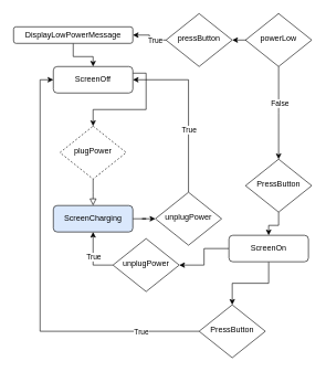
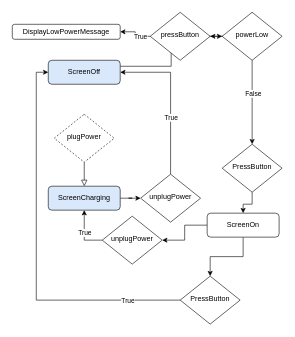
  <mxCell id="0" />
  <mxCell id="1" parent="0" />
- <mxCell id="2" style="edgeStyle=orthogonalEdgeStyle;rounded=0;orthogonalLoop=1;jettySize=auto;html=1;exitX=1;exitY=0.25;exitDx=0;exitDy=0;" edge="1" parent="1" source="3" target="5"><mxGeometry relative="1" as="geometry" /></mxCell>
- <mxCell id="3" value="ScreenOff" style="rounded=1;whiteSpace=wrap;html=1;fontSize=12;glass=0;strokeWidth=1;shadow=0;" vertex="1" parent="1"><mxGeometry x="80" y="100" width="120" height="40" as="geometry" /></mxCell>
+ <mxCell id="2" style="edgeStyle=orthogonalEdgeStyle;rounded=0;orthogonalLoop=1;jettySize=auto;html=1;exitX=1;exitY=0.25;exitDx=0;exitDy=0;entryX=0;entryY=0.5;entryDx=0;entryDy=0;" edge="1" parent="1" source="3" target="15"><mxGeometry relative="1" as="geometry" /></mxCell>
+ <mxCell id="3" value="ScreenOff" style="rounded=1;whiteSpace=wrap;html=1;fontSize=12;glass=0;strokeWidth=1;shadow=0;fillColor=#dae8fc;" vertex="1" parent="1"><mxGeometry x="80" y="100" width="120" height="40" as="geometry" /></mxCell>
  <mxCell id="4" value="True" style="rounded=0;html=1;jettySize=auto;orthogonalLoop=1;fontSize=11;endArrow=block;endFill=0;endSize=8;strokeWidth=1;shadow=0;labelBackgroundColor=none;edgeStyle=orthogonalEdgeStyle;" edge="1" parent="1" source="5"><mxGeometry y="30" relative="1" as="geometry"><mxPoint as="offset" /><mxPoint x="140" y="310" as="targetPoint" /></mxGeometry></mxCell>
  <mxCell id="5" value="plugPower" style="rhombus;whiteSpace=wrap;html=1;shadow=0;fontFamily=Helvetica;fontSize=12;align=center;strokeWidth=1;spacing=6;spacingTop=-4;dashed=1;" vertex="1" parent="1"><mxGeometry x="90" y="190" width="100" height="80" as="geometry" /></mxCell>
  <mxCell id="6" style="edgeStyle=orthogonalEdgeStyle;rounded=0;orthogonalLoop=1;jettySize=auto;html=1;entryX=0;entryY=0.5;entryDx=0;entryDy=0;" edge="1" parent="1" source="7" target="10"><mxGeometry relative="1" as="geometry" /></mxCell>
  <mxCell id="7" value="ScreenCharging" style="rounded=1;whiteSpace=wrap;html=1;fontSize=12;glass=0;strokeWidth=1;shadow=0;fillColor=#dae8fc;" vertex="1" parent="1"><mxGeometry x="80" y="310" width="120" height="40" as="geometry" /></mxCell>
  <mxCell id="8" style="edgeStyle=orthogonalEdgeStyle;rounded=0;orthogonalLoop=1;jettySize=auto;html=1;entryX=1;entryY=0.5;entryDx=0;entryDy=0;" edge="1" parent="1" source="10" target="3"><mxGeometry relative="1" as="geometry"><Array as="points"><mxPoint x="284" y="120" /></Array></mxGeometry></mxCell>
  <mxCell id="9" value="True" style="edgeLabel;html=1;align=center;verticalAlign=middle;resizable=0;points=[];" vertex="1" connectable="0" parent="8"><mxGeometry x="-0.25" relative="1" as="geometry"><mxPoint as="offset" /></mxGeometry></mxCell>
  <mxCell id="10" value="unplugPower" style="rhombus;whiteSpace=wrap;html=1;shadow=0;fontFamily=Helvetica;fontSize=12;align=center;strokeWidth=1;spacing=6;spacingTop=-4;" vertex="1" parent="1"><mxGeometry x="234" y="290" width="100" height="80" as="geometry" /></mxCell>
  <mxCell id="11" style="edgeStyle=orthogonalEdgeStyle;rounded=0;orthogonalLoop=1;jettySize=auto;html=1;exitX=0.5;exitY=0;exitDx=0;exitDy=0;entryX=1;entryY=0.5;entryDx=0;entryDy=0;" edge="1" parent="1" source="15" target="18"><mxGeometry relative="1" as="geometry"><mxPoint x="280" y="50" as="targetPoint" /><Array as="points"><mxPoint x="420" y="60" /></Array></mxGeometry></mxCell>
  <mxCell id="12" value="True" style="edgeLabel;html=1;align=center;verticalAlign=middle;resizable=0;points=[];" vertex="1" connectable="0" parent="11"><mxGeometry x="-0.15" y="-2" relative="1" as="geometry"><mxPoint as="offset" /></mxGeometry></mxCell>
  <mxCell id="13" style="edgeStyle=orthogonalEdgeStyle;rounded=0;orthogonalLoop=1;jettySize=auto;html=1;" edge="1" parent="1" source="15"><mxGeometry relative="1" as="geometry"><mxPoint x="420" y="240" as="targetPoint" /></mxGeometry></mxCell>
  <mxCell id="14" value="False" style="edgeLabel;html=1;align=center;verticalAlign=middle;resizable=0;points=[];" vertex="1" connectable="0" parent="13"><mxGeometry x="-0.222" y="1" relative="1" as="geometry"><mxPoint as="offset" /></mxGeometry></mxCell>
  <mxCell id="15" value="powerLow" style="rhombus;whiteSpace=wrap;html=1;shadow=0;fontFamily=Helvetica;fontSize=12;align=center;strokeWidth=1;spacing=6;spacingTop=-4;" vertex="1" parent="1"><mxGeometry x="370" y="20" width="100" height="80" as="geometry" /></mxCell>
  <mxCell id="16" style="edgeStyle=orthogonalEdgeStyle;rounded=0;orthogonalLoop=1;jettySize=auto;html=1;exitX=0;exitY=0.5;exitDx=0;exitDy=0;entryX=1;entryY=0.5;entryDx=0;entryDy=0;" edge="1" parent="1" source="18" target="25"><mxGeometry relative="1" as="geometry" /></mxCell>
  <mxCell id="17" value="True" style="edgeLabel;html=1;align=center;verticalAlign=middle;resizable=0;points=[];" vertex="1" connectable="0" parent="16"><mxGeometry x="-0.413" relative="1" as="geometry"><mxPoint as="offset" /></mxGeometry></mxCell>
  <mxCell id="18" value="pressButton" style="rhombus;whiteSpace=wrap;html=1;shadow=0;fontFamily=Helvetica;fontSize=12;align=center;strokeWidth=1;spacing=6;spacingTop=-4;" vertex="1" parent="1"><mxGeometry x="250" width="100" height="80" as="geometry" y="20" /></mxCell>
  <mxCell id="19" style="edgeStyle=orthogonalEdgeStyle;rounded=0;orthogonalLoop=1;jettySize=auto;html=1;" edge="1" parent="1" source="20" target="23"><mxGeometry relative="1" as="geometry" /></mxCell>
  <mxCell id="20" value="PressButton" style="rhombus;whiteSpace=wrap;html=1;shadow=0;fontFamily=Helvetica;fontSize=12;align=center;strokeWidth=1;spacing=6;spacingTop=-4;" vertex="1" parent="1"><mxGeometry x="370" y="240" width="100" height="80" as="geometry" /></mxCell>
  <mxCell id="21" style="edgeStyle=orthogonalEdgeStyle;rounded=0;orthogonalLoop=1;jettySize=auto;html=1;entryX=0.5;entryY=0;entryDx=0;entryDy=0;" edge="1" parent="1" source="23" target="28"><mxGeometry relative="1" as="geometry" /></mxCell>
  <mxCell id="22" style="edgeStyle=orthogonalEdgeStyle;rounded=0;orthogonalLoop=1;jettySize=auto;html=1;exitX=0;exitY=0.5;exitDx=0;exitDy=0;entryX=1;entryY=0.5;entryDx=0;entryDy=0;" edge="1" parent="1" source="23" target="31"><mxGeometry relative="1" as="geometry" /></mxCell>
  <mxCell id="23" value="ScreenOn" style="rounded=1;whiteSpace=wrap;html=1;fontSize=12;glass=0;strokeWidth=1;shadow=0;" vertex="1" parent="1"><mxGeometry x="345" y="355" width="120" height="40" as="geometry" /></mxCell>
- <mxCell id="24" style="edgeStyle=orthogonalEdgeStyle;rounded=0;orthogonalLoop=1;jettySize=auto;html=1;exitX=0.5;exitY=1;exitDx=0;exitDy=0;entryX=0.5;entryY=0;entryDx=0;entryDy=0;" edge="1" parent="1" source="25" target="3"><mxGeometry relative="1" as="geometry" /></mxCell>
  <mxCell id="25" value="DisplayLowPowerMessage" style="rounded=1;whiteSpace=wrap;html=1;fontSize=12;glass=0;strokeWidth=1;shadow=0;" vertex="1" parent="1"><mxGeometry x="20" y="40" width="180" height="25" as="geometry" /></mxCell>
  <mxCell id="26" style="edgeStyle=orthogonalEdgeStyle;rounded=0;orthogonalLoop=1;jettySize=auto;html=1;exitX=0;exitY=0.5;exitDx=0;exitDy=0;entryX=0;entryY=0.5;entryDx=0;entryDy=0;" edge="1" parent="1" source="28" target="3"><mxGeometry relative="1" as="geometry" /></mxCell>
  <mxCell id="27" value="True" style="edgeLabel;html=1;align=center;verticalAlign=middle;resizable=0;points=[];" vertex="1" connectable="0" parent="26"><mxGeometry x="-0.725" y="1" relative="1" as="geometry"><mxPoint as="offset" /></mxGeometry></mxCell>
  <mxCell id="28" value="PressButton" style="rhombus;whiteSpace=wrap;html=1;shadow=0;fontFamily=Helvetica;fontSize=12;align=center;strokeWidth=1;spacing=6;spacingTop=-4;" vertex="1" parent="1"><mxGeometry x="300" y="460" width="100" height="80" as="geometry" /></mxCell>
  <mxCell id="29" style="edgeStyle=orthogonalEdgeStyle;rounded=0;orthogonalLoop=1;jettySize=auto;html=1;exitX=0;exitY=0.5;exitDx=0;exitDy=0;entryX=0.5;entryY=1;entryDx=0;entryDy=0;" edge="1" parent="1" source="31" target="7"><mxGeometry relative="1" as="geometry" /></mxCell>
  <mxCell id="30" value="True" style="edgeLabel;html=1;align=center;verticalAlign=middle;resizable=0;points=[];" vertex="1" connectable="0" parent="29"><mxGeometry x="0.075" relative="1" as="geometry"><mxPoint as="offset" /></mxGeometry></mxCell>
  <mxCell id="31" value="unplugPower" style="rhombus;whiteSpace=wrap;html=1;shadow=0;fontFamily=Helvetica;fontSize=12;align=center;strokeWidth=1;spacing=6;spacingTop=-4;" vertex="1" parent="1"><mxGeometry x="170" y="360" width="100" height="80" as="geometry" /></mxCell>
